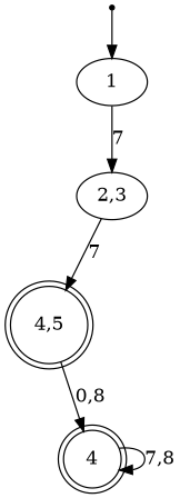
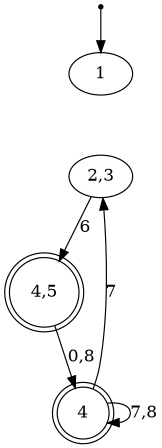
  digraph {
    rankdir=TB
    inic [shape=point]
    1
    "2,3"
    "4,5" [shape=doublecircle]
    4 [shape=doublecircle]
    inic -> 1
-   1 -> "2,3" [label=7]
-   "2,3" -> "4,5" [label=7]
+   4 -> "2,3" [label=7]
+   "2,3" -> "4,5" [label=6]
    "4,5" -> 4 [label="0,8"]
    4 -> 4 [label="7,8"]
  }
